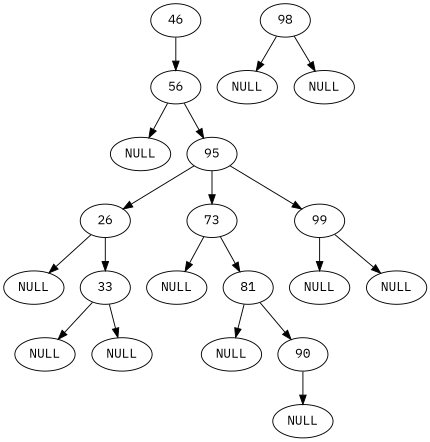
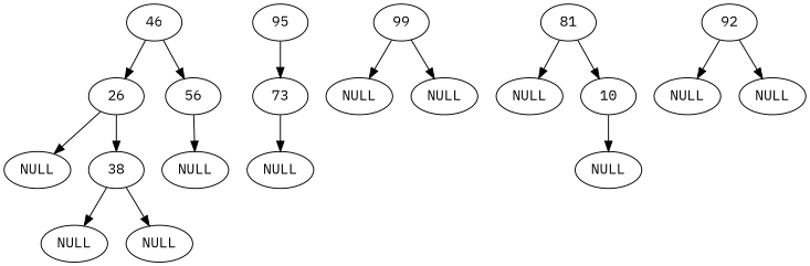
  digraph {
    fontname="IBM Plex Mono"
    node [fontname="IBM Plex Mono"]
    edge [fontname="IBM Plex Mono"]
    46
    26
    56
    n4 [label=NULL]
-   33
+   33 [label=38]
    n6 [label=NULL]
    95
    n8 [label=NULL]
    n9 [label=NULL]
    n10 [label=73]
    99
    n12 [label=NULL]
    n13 [label=81]
    n14 [label=NULL]
    n15 [label=NULL]
    n16 [label=NULL]
-   90
+   90 [label=10]
    n18 [label=NULL]
    n19 [label=NULL]
-   92 [label=98]
+   92
    n21 [label=NULL]
-   95 -> 26
+   46 -> 26
    46 -> 56
    26 -> n4
    26 -> 33
    56 -> n6
-   56 -> 95
    33 -> n8
    33 -> n9
    95 -> n10
-   95 -> 99
    n10 -> n12
-   n10 -> n13
    99 -> n14
    99 -> n15
    n13 -> n16
    n13 -> 90
    90 -> n18
    92 -> n19
    92 -> n21
  }
